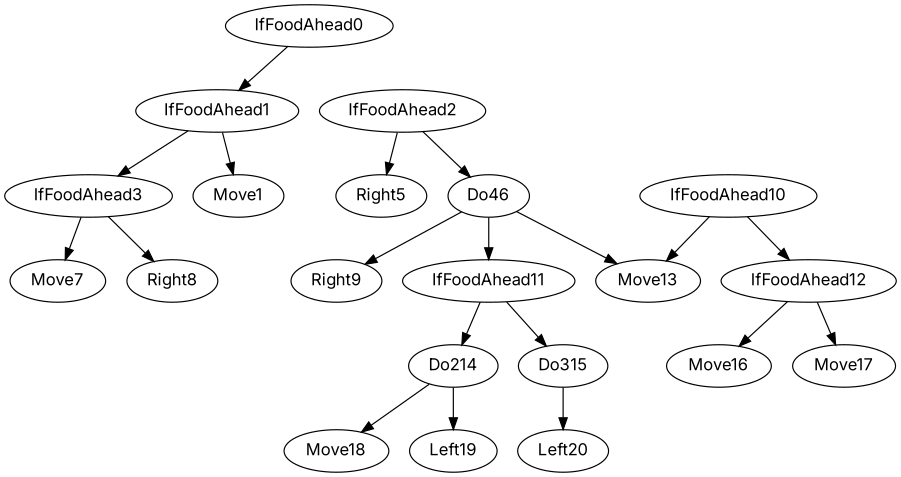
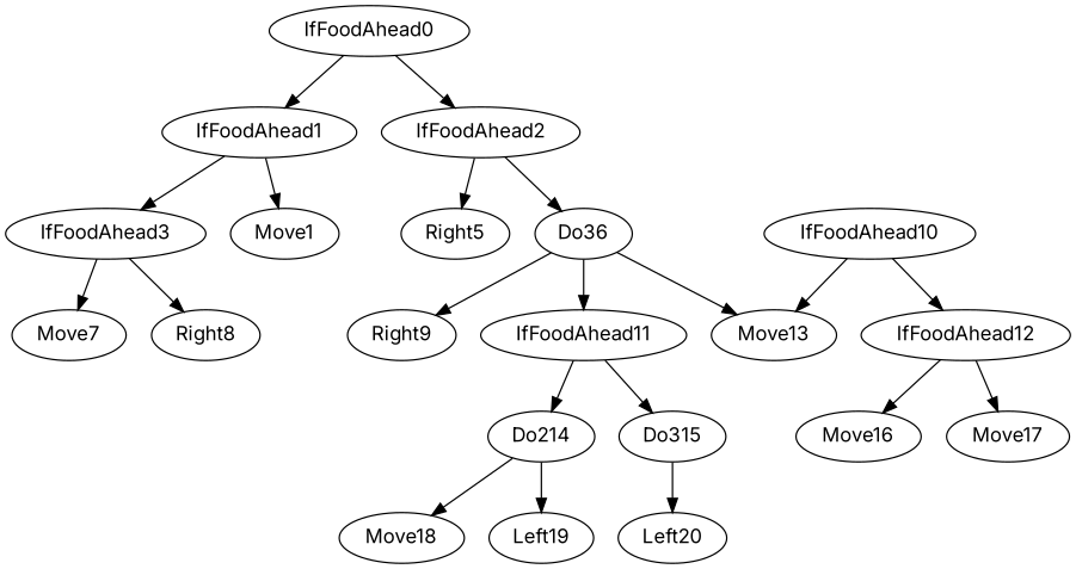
  digraph {
    fontname=Inter
    node [fontname=Inter]
    edge [fontname=Inter]
    IfFoodAhead0
    IfFoodAhead1
    IfFoodAhead2
    IfFoodAhead3
    n5 [label=Move1]
    Right5
-   Do36 [label=Do46]
+   Do36
    Move7
    Right8
    Right9
    IfFoodAhead11
    Move13
    IfFoodAhead10
    IfFoodAhead12
    Do214
    Do315
    Move16
    Move17
    Move18
    Left19
    Left20
    IfFoodAhead0 -> IfFoodAhead1
+   IfFoodAhead0 -> IfFoodAhead2
    IfFoodAhead1 -> IfFoodAhead3
    IfFoodAhead1 -> n5
    IfFoodAhead2 -> Right5
    IfFoodAhead2 -> Do36
    IfFoodAhead3 -> Move7
    IfFoodAhead3 -> Right8
    Do36 -> Right9
    Do36 -> IfFoodAhead11
    Do36 -> Move13
    IfFoodAhead11 -> Do214
    IfFoodAhead11 -> Do315
    IfFoodAhead10 -> Move13
    IfFoodAhead10 -> IfFoodAhead12
    IfFoodAhead12 -> Move16
    IfFoodAhead12 -> Move17
    Do214 -> Move18
    Do214 -> Left19
    Do315 -> Left20
  }
